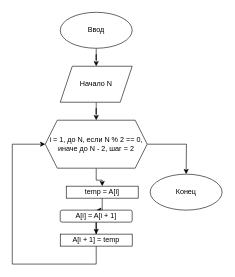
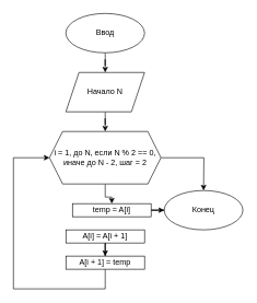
  <mxCell id="0" />
  <mxCell id="1" parent="0" />
  <mxCell id="2" style="edgeStyle=orthogonalEdgeStyle;rounded=0;orthogonalLoop=1;jettySize=auto;html=1;entryX=0.5;entryY=0;entryDx=0;entryDy=0;" edge="1" parent="1" source="3" target="5"><mxGeometry relative="1" as="geometry" /></mxCell>
  <mxCell id="3" value="Ввод" style="ellipse;whiteSpace=wrap;html=1;" vertex="1" parent="1"><mxGeometry x="100" y="20" width="120" height="60" as="geometry" /></mxCell>
  <mxCell id="4" style="edgeStyle=orthogonalEdgeStyle;rounded=0;orthogonalLoop=1;jettySize=auto;html=1;entryX=0.5;entryY=0;entryDx=0;entryDy=0;" edge="1" parent="1" source="5" target="8"><mxGeometry relative="1" as="geometry" /></mxCell>
  <mxCell id="5" value="Начало N" style="shape=parallelogram;perimeter=parallelogramPerimeter;whiteSpace=wrap;html=1;fixedSize=1;" vertex="1" parent="1"><mxGeometry x="100" y="110" width="120" height="60" as="geometry" /></mxCell>
  <mxCell id="6" style="edgeStyle=orthogonalEdgeStyle;rounded=0;orthogonalLoop=1;jettySize=auto;html=1;entryX=0.5;entryY=0;entryDx=0;entryDy=0;" edge="1" parent="1" source="8" target="10"><mxGeometry relative="1" as="geometry" /></mxCell>
  <mxCell id="7" style="edgeStyle=orthogonalEdgeStyle;rounded=0;orthogonalLoop=1;jettySize=auto;html=1;" edge="1" parent="1" source="8"><mxGeometry relative="1" as="geometry"><mxPoint x="310" y="290" as="targetPoint" /></mxGeometry></mxCell>
  <mxCell id="8" value="i = 1, до N, если N % 2 == 0, иначе до N - 2, шаг = 2" style="shape=hexagon;perimeter=hexagonPerimeter2;whiteSpace=wrap;html=1;fixedSize=1;" vertex="1" parent="1"><mxGeometry x="75" y="200" width="170" height="80" as="geometry" /></mxCell>
- <mxCell id="9" style="edgeStyle=orthogonalEdgeStyle;rounded=0;orthogonalLoop=1;jettySize=auto;html=1;entryX=0.5;entryY=0;entryDx=0;entryDy=0;" edge="1" parent="1" source="10" target="12"><mxGeometry relative="1" as="geometry" /></mxCell>
+ <mxCell id="9" style="edgeStyle=orthogonalEdgeStyle;rounded=0;orthogonalLoop=1;jettySize=auto;html=1;" edge="1" parent="1" source="10" target="15"><mxGeometry relative="1" as="geometry" /></mxCell>
  <mxCell id="10" value="temp = A[i]" style="rounded=0;whiteSpace=wrap;html=1;" vertex="1" parent="1"><mxGeometry x="110" y="310" width="120" height="20" as="geometry" /></mxCell>
  <mxCell id="11" value="" style="edgeStyle=orthogonalEdgeStyle;rounded=0;orthogonalLoop=1;jettySize=auto;html=1;" edge="1" parent="1" source="12" target="14"><mxGeometry relative="1" as="geometry" /></mxCell>
- <mxCell id="12" value="A[i] = A[i + 1]" style="whiteSpace=wrap;html=1;rounded=1;" vertex="1" parent="1"><mxGeometry x="100" y="350" width="120" height="20" as="geometry" /></mxCell>
+ <mxCell id="12" value="A[i] = A[i + 1]" style="rounded=0;whiteSpace=wrap;html=1;" vertex="1" parent="1"><mxGeometry x="100" y="350" width="120" height="20" as="geometry" /></mxCell>
  <mxCell id="13" style="edgeStyle=orthogonalEdgeStyle;rounded=0;orthogonalLoop=1;jettySize=auto;html=1;entryX=0;entryY=0.5;entryDx=0;entryDy=0;" edge="1" parent="1" source="14" target="8"><mxGeometry relative="1" as="geometry"><mxPoint x="-40" y="440" as="targetPoint" /><Array as="points"><mxPoint x="160" y="440" /><mxPoint x="20" y="440" /><mxPoint x="20" y="240" /></Array></mxGeometry></mxCell>
  <mxCell id="14" value="A[i + 1] = temp" style="rounded=0;whiteSpace=wrap;html=1;" vertex="1" parent="1"><mxGeometry x="100" y="390" width="120" height="20" as="geometry" /></mxCell>
  <mxCell id="15" value="Конец" style="ellipse;whiteSpace=wrap;html=1;" vertex="1" parent="1"><mxGeometry x="250" y="290" width="120" height="60" as="geometry" /></mxCell>
